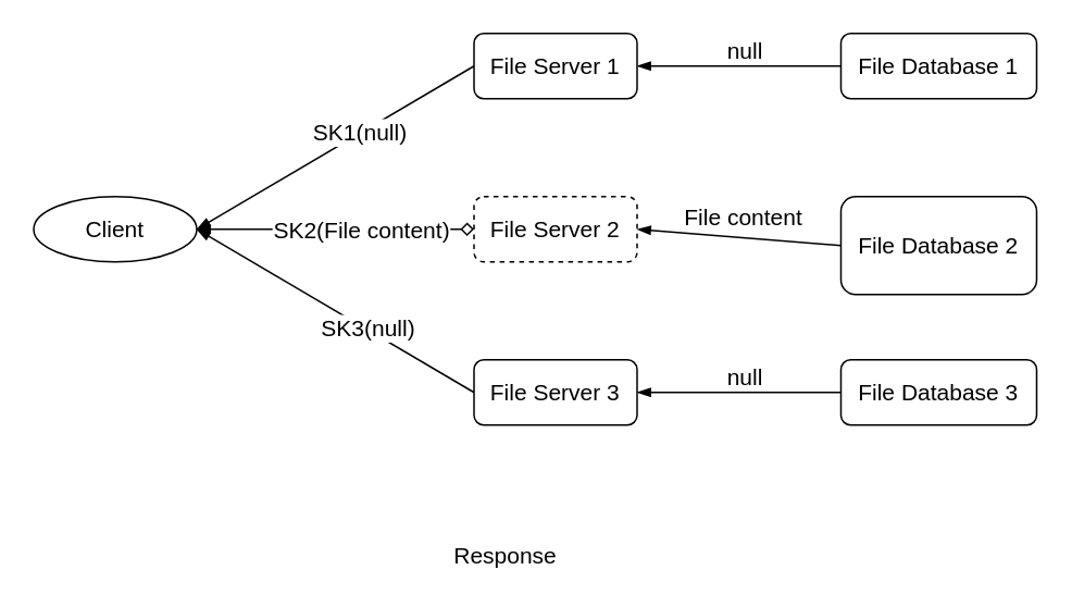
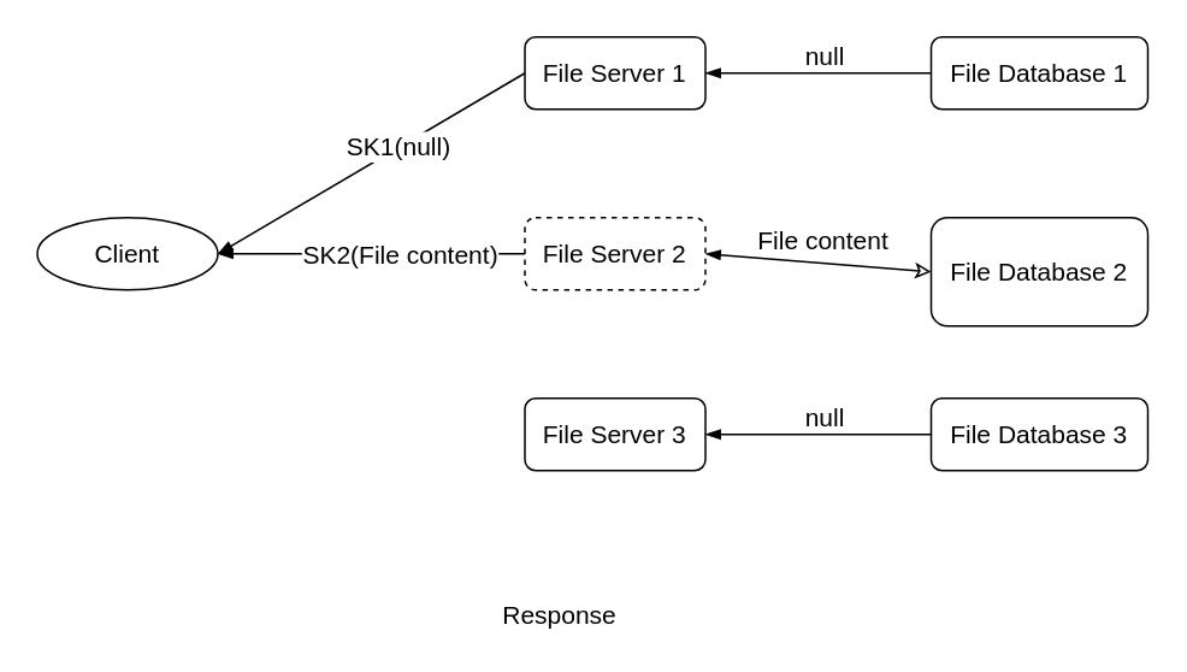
  <mxCell id="0" />
  <mxCell id="1" parent="0" />
  <mxCell id="2" style="edgeStyle=none;rounded=0;orthogonalLoop=1;jettySize=auto;html=1;exitX=1;exitY=0.5;exitDx=0;exitDy=0;entryX=0;entryY=0.5;entryDx=0;entryDy=0;startArrow=blockThin;startFill=1;endArrow=none;endFill=0;" edge="1" parent="1" source="8" target="11"><mxGeometry relative="1" as="geometry" /></mxCell>
  <mxCell id="3" value="&lt;font style=&quot;font-size: 14px&quot;&gt;SK1(null)&lt;/font&gt;" style="edgeLabel;html=1;align=center;verticalAlign=middle;resizable=0;points=[];" vertex="1" connectable="0" parent="2"><mxGeometry x="0.204" y="-1" relative="1" as="geometry"><mxPoint x="-3.08" as="offset" /></mxGeometry></mxCell>
- <mxCell id="4" style="edgeStyle=none;rounded=0;orthogonalLoop=1;jettySize=auto;html=1;exitX=1;exitY=0.5;exitDx=0;exitDy=0;entryX=0;entryY=0.5;entryDx=0;entryDy=0;startArrow=blockThin;startFill=1;endArrow=diamond;endFill=0;" edge="1" parent="1" source="8" target="14"><mxGeometry relative="1" as="geometry" /></mxCell>
+ <mxCell id="4" style="edgeStyle=none;rounded=0;orthogonalLoop=1;jettySize=auto;html=1;exitX=1;exitY=0.5;exitDx=0;exitDy=0;entryX=0;entryY=0.5;entryDx=0;entryDy=0;startArrow=blockThin;startFill=1;endArrow=none;endFill=0;" edge="1" parent="1" source="8" target="14"><mxGeometry relative="1" as="geometry" /></mxCell>
  <mxCell id="5" value="&lt;span style=&quot;font-size: 14px&quot;&gt;SK2(File content)&lt;/span&gt;" style="edgeLabel;html=1;align=center;verticalAlign=middle;resizable=0;points=[];" vertex="1" connectable="0" parent="4"><mxGeometry x="0.386" y="-1" relative="1" as="geometry"><mxPoint x="-18" y="-1" as="offset" /></mxGeometry></mxCell>
- <mxCell id="6" style="edgeStyle=none;rounded=0;orthogonalLoop=1;jettySize=auto;html=1;exitX=1;exitY=0.5;exitDx=0;exitDy=0;entryX=0;entryY=0.5;entryDx=0;entryDy=0;startArrow=blockThin;startFill=1;endArrow=none;endFill=0;" edge="1" parent="1" source="8" target="17"><mxGeometry relative="1" as="geometry" /></mxCell>
- <mxCell id="7" value="&lt;span style=&quot;font-size: 14px&quot;&gt;SK3(null)&lt;/span&gt;" style="edgeLabel;html=1;align=center;verticalAlign=middle;resizable=0;points=[];" vertex="1" connectable="0" parent="6"><mxGeometry x="0.147" y="1" relative="1" as="geometry"><mxPoint x="7.09" y="3.57" as="offset" /></mxGeometry></mxCell>
  <mxCell id="8" value="&lt;font style=&quot;font-size: 14px&quot;&gt;Client&lt;/font&gt;" style="ellipse;whiteSpace=wrap;html=1;" vertex="1" parent="1"><mxGeometry x="20" y="120" width="100" height="40" as="geometry" /></mxCell>
  <mxCell id="9" style="edgeStyle=none;rounded=0;orthogonalLoop=1;jettySize=auto;html=1;exitX=1;exitY=0.5;exitDx=0;exitDy=0;entryX=0;entryY=0.5;entryDx=0;entryDy=0;startArrow=blockThin;startFill=1;endArrow=none;endFill=0;" edge="1" parent="1" source="11" target="18"><mxGeometry relative="1" as="geometry" /></mxCell>
  <mxCell id="10" value="&lt;span style=&quot;font-size: 14px&quot;&gt;null&lt;/span&gt;" style="edgeLabel;html=1;align=center;verticalAlign=middle;resizable=0;points=[];" vertex="1" connectable="0" parent="9"><mxGeometry x="0.313" y="2" relative="1" as="geometry"><mxPoint x="-17" y="-8" as="offset" /></mxGeometry></mxCell>
  <mxCell id="11" value="&lt;font style=&quot;font-size: 14px&quot;&gt;File Server 1&lt;/font&gt;" style="rounded=1;whiteSpace=wrap;html=1;" vertex="1" parent="1"><mxGeometry x="290" y="20" width="100" height="40" as="geometry" /></mxCell>
- <mxCell id="12" style="edgeStyle=none;rounded=0;orthogonalLoop=1;jettySize=auto;html=1;exitX=1;exitY=0.5;exitDx=0;exitDy=0;entryX=0;entryY=0.5;entryDx=0;entryDy=0;startArrow=blockThin;startFill=1;endArrow=none;endFill=0;" edge="1" parent="1" source="14" target="20"><mxGeometry relative="1" as="geometry" /></mxCell>
+ <mxCell id="12" style="edgeStyle=none;rounded=0;orthogonalLoop=1;jettySize=auto;html=1;exitX=1;exitY=0.5;exitDx=0;exitDy=0;entryX=0;entryY=0.5;entryDx=0;entryDy=0;startArrow=blockThin;startFill=1;endArrow=classic;endFill=0;" edge="1" parent="1" source="14" target="20"><mxGeometry relative="1" as="geometry" /></mxCell>
  <mxCell id="13" value="&lt;span style=&quot;font-size: 14px&quot;&gt;File content&lt;/span&gt;" style="edgeLabel;html=1;align=center;verticalAlign=middle;resizable=0;points=[];" vertex="1" connectable="0" parent="12"><mxGeometry x="-0.459" relative="1" as="geometry"><mxPoint x="31" y="-10" as="offset" /></mxGeometry></mxCell>
  <mxCell id="14" value="&lt;font style=&quot;font-size: 14px&quot;&gt;File Server 2&lt;/font&gt;" style="rounded=1;whiteSpace=wrap;html=1;dashed=1;" vertex="1" parent="1"><mxGeometry x="290" y="120" width="100" height="40" as="geometry" /></mxCell>
  <mxCell id="15" style="edgeStyle=none;rounded=0;orthogonalLoop=1;jettySize=auto;html=1;exitX=1;exitY=0.5;exitDx=0;exitDy=0;entryX=0;entryY=0.5;entryDx=0;entryDy=0;startArrow=blockThin;startFill=1;endArrow=none;endFill=0;" edge="1" parent="1" source="17" target="19"><mxGeometry relative="1" as="geometry" /></mxCell>
  <mxCell id="16" value="&lt;span style=&quot;font-size: 14px&quot;&gt;null&lt;/span&gt;" style="edgeLabel;html=1;align=center;verticalAlign=middle;resizable=0;points=[];" vertex="1" connectable="0" parent="15"><mxGeometry x="-0.459" y="2" relative="1" as="geometry"><mxPoint x="31" y="-8" as="offset" /></mxGeometry></mxCell>
  <mxCell id="17" value="&lt;font style=&quot;font-size: 14px&quot;&gt;File Server 3&lt;/font&gt;" style="rounded=1;whiteSpace=wrap;html=1;" vertex="1" parent="1"><mxGeometry x="290" y="220" width="100" height="40" as="geometry" /></mxCell>
  <mxCell id="18" value="&lt;font style=&quot;font-size: 14px&quot;&gt;File Database 1&lt;/font&gt;" style="rounded=1;whiteSpace=wrap;html=1;" vertex="1" parent="1"><mxGeometry x="515" y="20" width="120" height="40" as="geometry" /></mxCell>
  <mxCell id="19" value="&lt;font style=&quot;font-size: 14px&quot;&gt;File Database 3&lt;/font&gt;" style="rounded=1;whiteSpace=wrap;html=1;" vertex="1" parent="1"><mxGeometry x="515" y="220" width="120" height="40" as="geometry" /></mxCell>
  <mxCell id="20" value="&lt;font style=&quot;font-size: 14px&quot;&gt;File Database 2&lt;/font&gt;" style="rounded=1;whiteSpace=wrap;html=1;" vertex="1" parent="1"><mxGeometry x="515" y="120" width="120" height="60" as="geometry" /></mxCell>
  <mxCell id="21" value="&lt;font style=&quot;font-size: 14px&quot;&gt;Response&lt;/font&gt;" style="text;html=1;align=center;verticalAlign=middle;resizable=0;points=[];autosize=1;" vertex="1" parent="1"><mxGeometry x="269" y="330" width="80" height="20" as="geometry" /></mxCell>
